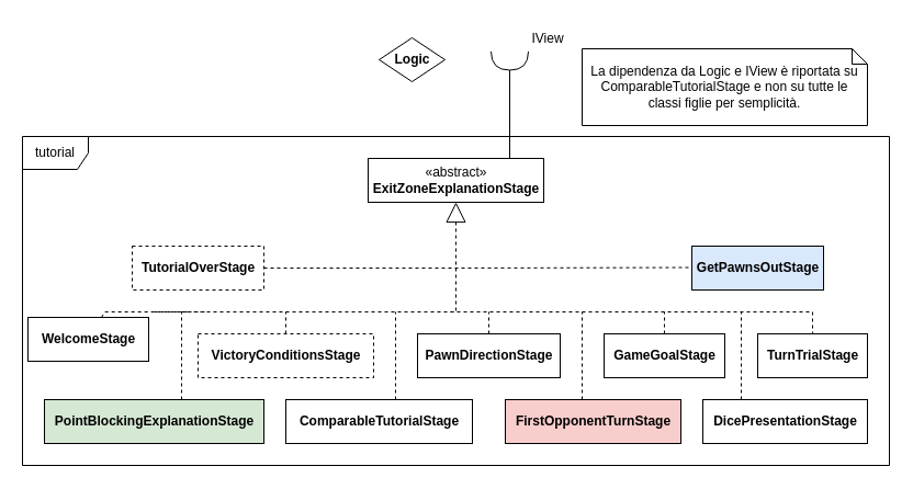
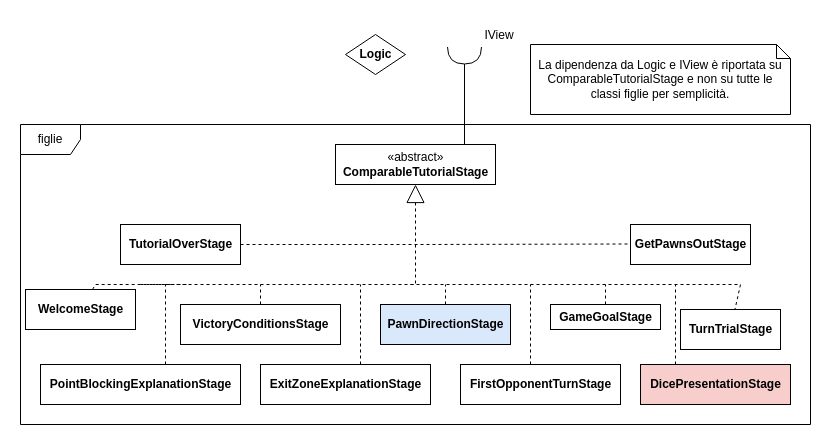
  <mxCell id="0" />
  <mxCell id="1" parent="0" />
- <mxCell id="2" value="tutorial" style="shape=umlFrame;whiteSpace=wrap;html=1;" parent="1" vertex="1"><mxGeometry x="20" y="124" width="790" height="300" as="geometry" /></mxCell>
- <mxCell id="3" value="«abstract»&lt;br&gt;&lt;b&gt;ExitZoneExplanationStage&lt;/b&gt;" style="html=1;" parent="1" vertex="1"><mxGeometry x="335" y="144" width="160" height="40" as="geometry" /></mxCell>
+ <mxCell id="2" value="figlie" style="shape=umlFrame;whiteSpace=wrap;html=1;" parent="1" vertex="1"><mxGeometry x="20" y="124" width="790" height="300" as="geometry" /></mxCell>
+ <mxCell id="3" value="«abstract»&lt;br&gt;&lt;b&gt;ComparableTutorialStage&lt;/b&gt;" style="html=1;" parent="1" vertex="1"><mxGeometry x="335" y="144" width="160" height="40" as="geometry" /></mxCell>
  <mxCell id="4" value="&lt;b&gt;WelcomeStage&lt;/b&gt;" style="html=1;" parent="1" vertex="1"><mxGeometry x="25" y="289" width="110" height="40" as="geometry" /></mxCell>
- <mxCell id="5" value="&lt;b&gt;DicePresentationStage&lt;/b&gt;" style="html=1;" parent="1" vertex="1"><mxGeometry x="640" y="364" width="150" height="40" as="geometry" /></mxCell>
- <mxCell id="6" value="&lt;b&gt;ComparableTutorialStage&lt;/b&gt;" style="html=1;" parent="1" vertex="1"><mxGeometry x="260" y="364" width="170" height="40" as="geometry" /></mxCell>
- <mxCell id="7" value="&lt;b&gt;FirstOpponentTurnStage&lt;/b&gt;" style="html=1;fillColor=#f8cecc;" parent="1" vertex="1"><mxGeometry x="460" y="364" width="160" height="40" as="geometry" /></mxCell>
- <mxCell id="8" value="&lt;b&gt;GameGoalStage&lt;/b&gt;" style="html=1;" parent="1" vertex="1"><mxGeometry x="550" y="304" width="110" height="40" as="geometry" /></mxCell>
- <mxCell id="9" value="&lt;b&gt;GetPawnsOutStage&lt;/b&gt;" style="html=1;fillColor=#dae8fc;" parent="1" vertex="1"><mxGeometry x="630" y="224" width="120" height="40" as="geometry" /></mxCell>
- <mxCell id="10" value="&lt;b&gt;PawnDirectionStage&lt;/b&gt;" style="html=1;" parent="1" vertex="1"><mxGeometry x="380" y="304" width="130" height="40" as="geometry" /></mxCell>
- <mxCell id="11" value="&lt;b&gt;PointBlockingExplanationStage&lt;/b&gt;" style="html=1;fillColor=#d5e8d4;" parent="1" vertex="1"><mxGeometry x="40" y="364" width="200" height="40" as="geometry" /></mxCell>
- <mxCell id="12" value="&lt;b&gt;TurnTrialStage&lt;/b&gt;" style="html=1;" parent="1" vertex="1"><mxGeometry x="690" y="304" width="100" height="40" as="geometry" /></mxCell>
- <mxCell id="13" value="&lt;b&gt;TutorialOverStage&lt;/b&gt;" style="html=1;dashed=1;" parent="1" vertex="1"><mxGeometry x="120" y="224" width="120" height="40" as="geometry" /></mxCell>
- <mxCell id="14" value="&lt;b&gt;VictoryConditionsStage&lt;/b&gt;" style="html=1;dashed=1;" parent="1" vertex="1"><mxGeometry x="180" y="304" width="160" height="40" as="geometry" /></mxCell>
+ <mxCell id="5" value="&lt;b&gt;DicePresentationStage&lt;/b&gt;" style="html=1;fillColor=#f8cecc;" parent="1" vertex="1"><mxGeometry x="640" y="364" width="150" height="40" as="geometry" /></mxCell>
+ <mxCell id="6" value="&lt;b&gt;ExitZoneExplanationStage&lt;/b&gt;" style="html=1;" parent="1" vertex="1"><mxGeometry x="260" y="364" width="170" height="40" as="geometry" /></mxCell>
+ <mxCell id="7" value="&lt;b&gt;FirstOpponentTurnStage&lt;/b&gt;" style="html=1;" parent="1" vertex="1"><mxGeometry x="460" y="364" width="160" height="40" as="geometry" /></mxCell>
+ <mxCell id="8" value="&lt;b&gt;GameGoalStage&lt;/b&gt;" style="html=1;" parent="1" vertex="1"><mxGeometry x="550" y="304" width="110" height="25" as="geometry" /></mxCell>
+ <mxCell id="9" value="&lt;b&gt;GetPawnsOutStage&lt;/b&gt;" style="html=1;" parent="1" vertex="1"><mxGeometry x="630" y="224" width="120" height="40" as="geometry" /></mxCell>
+ <mxCell id="10" value="&lt;b&gt;PawnDirectionStage&lt;/b&gt;" style="html=1;fillColor=#dae8fc;" parent="1" vertex="1"><mxGeometry x="380" y="304" width="130" height="40" as="geometry" /></mxCell>
+ <mxCell id="11" value="&lt;b&gt;PointBlockingExplanationStage&lt;/b&gt;" style="html=1;" parent="1" vertex="1"><mxGeometry x="40" y="364" width="200" height="40" as="geometry" /></mxCell>
+ <mxCell id="12" value="&lt;b&gt;TurnTrialStage&lt;/b&gt;" style="html=1;" parent="1" vertex="1"><mxGeometry x="680" y="309" width="100" height="40" as="geometry" /></mxCell>
+ <mxCell id="13" value="&lt;b&gt;TutorialOverStage&lt;/b&gt;" style="html=1;" parent="1" vertex="1"><mxGeometry x="120" y="224" width="120" height="40" as="geometry" /></mxCell>
+ <mxCell id="14" value="&lt;b&gt;VictoryConditionsStage&lt;/b&gt;" style="html=1;" parent="1" vertex="1"><mxGeometry x="180" y="304" width="160" height="40" as="geometry" /></mxCell>
  <mxCell id="15" value="" style="endArrow=block;endSize=16;endFill=0;html=1;rounded=0;entryX=0.5;entryY=1;entryDx=0;entryDy=0;startSize=6;sourcePerimeterSpacing=0;dashed=1;" parent="1" target="3" edge="1"><mxGeometry width="160" relative="1" as="geometry"><mxPoint x="140" y="284" as="sourcePoint" /><mxPoint x="510" y="264" as="targetPoint" /><Array as="points"><mxPoint x="415" y="284" /></Array></mxGeometry></mxCell>
  <mxCell id="16" value="" style="endArrow=none;html=1;rounded=0;startSize=6;sourcePerimeterSpacing=0;dashed=1;" parent="1" edge="1"><mxGeometry width="50" height="50" relative="1" as="geometry"><mxPoint x="165" y="284" as="sourcePoint" /><mxPoint x="190" y="284" as="targetPoint" /></mxGeometry></mxCell>
  <mxCell id="17" value="" style="endArrow=none;html=1;rounded=0;startSize=6;sourcePerimeterSpacing=0;dashed=1;" parent="1" edge="1"><mxGeometry width="50" height="50" relative="1" as="geometry"><mxPoint x="165" y="364" as="sourcePoint" /><mxPoint x="165" y="284" as="targetPoint" /></mxGeometry></mxCell>
  <mxCell id="18" value="" style="endArrow=none;html=1;rounded=0;startSize=6;sourcePerimeterSpacing=0;dashed=1;" parent="1" source="4" edge="1"><mxGeometry width="50" height="50" relative="1" as="geometry"><mxPoint x="40" y="184" as="sourcePoint" /><mxPoint x="170" y="284" as="targetPoint" /><Array as="points"><mxPoint x="95" y="284" /></Array></mxGeometry></mxCell>
  <mxCell id="19" value="" style="endArrow=none;html=1;rounded=0;startSize=6;sourcePerimeterSpacing=0;exitX=1;exitY=0.5;exitDx=0;exitDy=0;dashed=1;" parent="1" source="13" edge="1"><mxGeometry width="50" height="50" relative="1" as="geometry"><mxPoint x="270" y="264" as="sourcePoint" /><mxPoint x="420" y="244" as="targetPoint" /></mxGeometry></mxCell>
  <mxCell id="20" value="" style="endArrow=none;html=1;rounded=0;startSize=6;sourcePerimeterSpacing=0;dashed=1;" parent="1" edge="1"><mxGeometry width="50" height="50" relative="1" as="geometry"><mxPoint x="420" y="244" as="sourcePoint" /><mxPoint x="630" y="243.5" as="targetPoint" /></mxGeometry></mxCell>
  <mxCell id="21" value="" style="endArrow=none;html=1;rounded=0;startSize=6;sourcePerimeterSpacing=0;dashed=1;" parent="1" edge="1"><mxGeometry width="50" height="50" relative="1" as="geometry"><mxPoint x="410" y="284" as="sourcePoint" /><mxPoint x="740" y="284" as="targetPoint" /></mxGeometry></mxCell>
  <mxCell id="22" value="" style="endArrow=none;html=1;rounded=0;startSize=6;sourcePerimeterSpacing=0;dashed=1;" parent="1" target="12" edge="1"><mxGeometry width="50" height="50" relative="1" as="geometry"><mxPoint x="740" y="284" as="sourcePoint" /><mxPoint x="890" y="184" as="targetPoint" /></mxGeometry></mxCell>
  <mxCell id="23" value="" style="endArrow=none;html=1;rounded=0;startSize=6;sourcePerimeterSpacing=0;dashed=1;" parent="1" edge="1"><mxGeometry width="50" height="50" relative="1" as="geometry"><mxPoint x="360" y="364" as="sourcePoint" /><mxPoint x="360" y="284" as="targetPoint" /></mxGeometry></mxCell>
  <mxCell id="24" value="" style="endArrow=none;html=1;rounded=0;startSize=6;sourcePerimeterSpacing=0;dashed=1;" parent="1" edge="1"><mxGeometry width="50" height="50" relative="1" as="geometry"><mxPoint x="530" y="364" as="sourcePoint" /><mxPoint x="530" y="284" as="targetPoint" /></mxGeometry></mxCell>
  <mxCell id="25" value="" style="endArrow=none;html=1;rounded=0;startSize=6;sourcePerimeterSpacing=0;dashed=1;" parent="1" edge="1"><mxGeometry width="50" height="50" relative="1" as="geometry"><mxPoint x="675" y="364" as="sourcePoint" /><mxPoint x="675" y="284" as="targetPoint" /></mxGeometry></mxCell>
  <mxCell id="26" value="" style="endArrow=none;html=1;rounded=0;strokeColor=default;strokeWidth=1;startSize=6;sourcePerimeterSpacing=0;jumpStyle=none;jumpSize=4;exitX=0.5;exitY=0;exitDx=0;exitDy=0;dashed=1;" parent="1" source="14" edge="1"><mxGeometry width="50" height="50" relative="1" as="geometry"><mxPoint x="260" y="524" as="sourcePoint" /><mxPoint x="260" y="284" as="targetPoint" /></mxGeometry></mxCell>
  <mxCell id="27" value="" style="endArrow=none;html=1;rounded=0;strokeColor=default;strokeWidth=1;startSize=6;sourcePerimeterSpacing=0;jumpStyle=none;jumpSize=4;dashed=1;" parent="1" source="10" edge="1"><mxGeometry width="50" height="50" relative="1" as="geometry"><mxPoint x="280" y="324" as="sourcePoint" /><mxPoint x="445" y="284" as="targetPoint" /></mxGeometry></mxCell>
  <mxCell id="28" value="" style="endArrow=none;html=1;rounded=0;strokeColor=default;strokeWidth=1;startSize=6;sourcePerimeterSpacing=0;jumpStyle=none;jumpSize=4;exitX=0.5;exitY=0;exitDx=0;exitDy=0;dashed=1;" parent="1" source="8" edge="1"><mxGeometry width="50" height="50" relative="1" as="geometry"><mxPoint x="290" y="334" as="sourcePoint" /><mxPoint x="605" y="284" as="targetPoint" /></mxGeometry></mxCell>
  <mxCell id="29" value="&lt;b&gt;Logic&lt;/b&gt;" style="rhombus;html=1;" parent="1" vertex="1"><mxGeometry x="345" y="34" width="60" height="40" as="geometry" /></mxCell>
  <mxCell id="30" value="" style="shape=requiredInterface;html=1;verticalLabelPosition=bottom;sketch=0;rotation=90;aspect=fixed;" parent="1" vertex="1"><mxGeometry x="455.5" y="38" width="17" height="34" as="geometry" /></mxCell>
  <mxCell id="31" value="IView" style="text;html=1;strokeColor=none;fillColor=none;align=center;verticalAlign=middle;whiteSpace=wrap;rounded=0;" parent="1" vertex="1"><mxGeometry x="479" y="20" width="40" height="30" as="geometry" /></mxCell>
  <mxCell id="32" value="" style="endArrow=none;html=1;rounded=0;strokeColor=default;strokeWidth=1;startSize=5;sourcePerimeterSpacing=0;jumpStyle=none;jumpSize=4;entryX=1;entryY=0.5;entryDx=0;entryDy=0;entryPerimeter=0;" parent="1" target="30" edge="1"><mxGeometry width="50" height="50" relative="1" as="geometry"><mxPoint x="464" y="144" as="sourcePoint" /><mxPoint x="650" y="14" as="targetPoint" /></mxGeometry></mxCell>
  <mxCell id="33" value="La dipendenza da Logic e IView è riportata su ComparableTutorialStage e non su tutte le classi figlie per semplicità." style="shape=note;size=14;whiteSpace=wrap;html=1;" parent="1" vertex="1"><mxGeometry x="530" y="44" width="260" height="70" as="geometry" /></mxCell>
